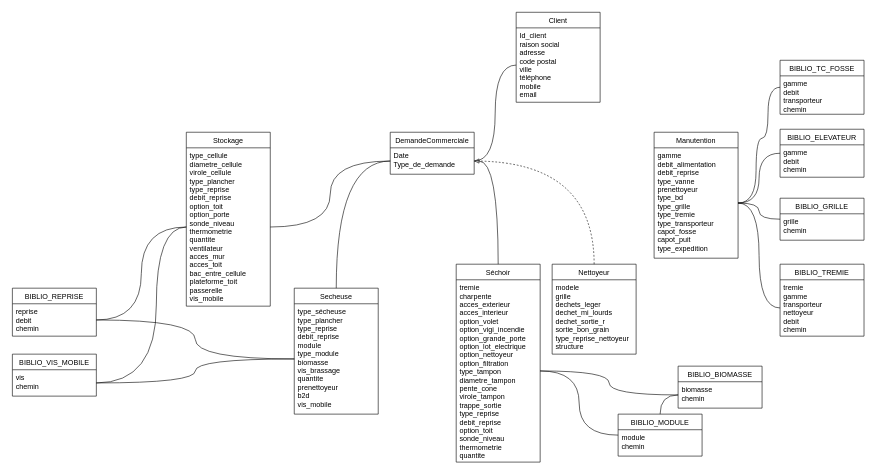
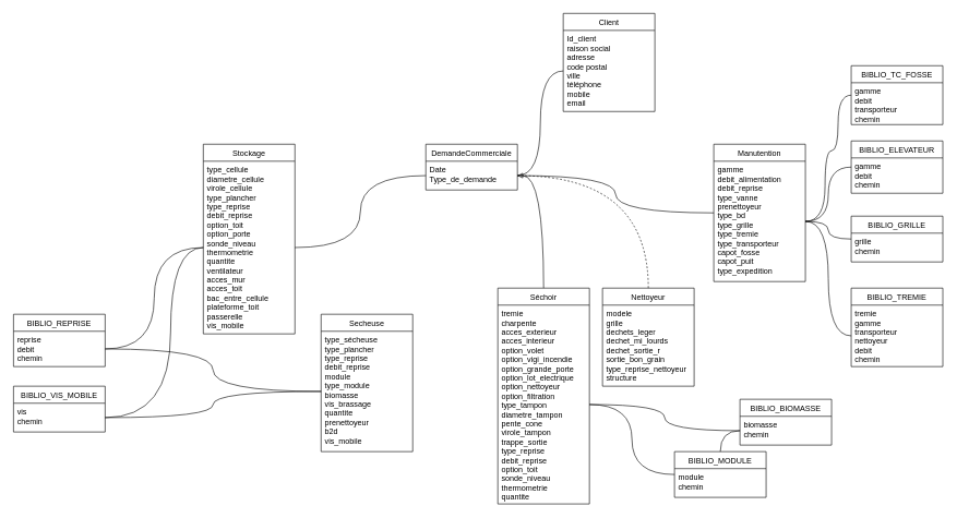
  <mxCell id="0" />
  <mxCell id="1" parent="0" />
  <mxCell id="2" style="edgeStyle=orthogonalEdgeStyle;curved=1;html=1;entryX=0;entryY=0.5;entryDx=0;entryDy=0;endArrow=none;endFill=0;exitX=1;exitY=0.5;exitDx=0;exitDy=0;" edge="1" parent="1" source="4" target="11"><mxGeometry relative="1" as="geometry" /></mxCell>
  <mxCell id="3" value="DemandeCommerciale" style="swimlane;fontStyle=0;childLayout=stackLayout;horizontal=1;startSize=26;fillColor=none;horizontalStack=0;resizeParent=1;resizeParentMax=0;resizeLast=0;collapsible=1;marginBottom=0;" vertex="1" parent="1"><mxGeometry x="650" y="220" width="140" height="70" as="geometry" /></mxCell>
  <mxCell id="4" value="Date&#10;Type_de_demande" style="text;strokeColor=none;fillColor=none;align=left;verticalAlign=top;spacingLeft=4;spacingRight=4;overflow=hidden;rotatable=0;points=[[0,0.5],[1,0.5]];portConstraint=eastwest;" vertex="1" parent="3"><mxGeometry y="26" width="140" height="44" as="geometry" /></mxCell>
  <mxCell id="5" value="Stockage" style="swimlane;fontStyle=0;childLayout=stackLayout;horizontal=1;startSize=26;fillColor=none;horizontalStack=0;resizeParent=1;resizeParentMax=0;resizeLast=0;collapsible=1;marginBottom=0;" vertex="1" parent="1"><mxGeometry x="310" y="220" width="140" height="290" as="geometry" /></mxCell>
  <mxCell id="6" value="type_cellule&#10;diametre_cellule&#10;virole_cellule&#10;type_plancher&#10;type_reprise&#10;debit_reprise&#10;option_toit&#10;option_porte&#10;sonde_niveau&#10;thermometrie&#10;quantite&#10;ventilateur&#10;acces_mur&#10;acces_toit&#10;bac_entre_cellule&#10;plateforme_toit&#10;passerelle&#10;vis_mobile" style="text;strokeColor=none;fillColor=none;align=left;verticalAlign=top;spacingLeft=4;spacingRight=4;overflow=hidden;rotatable=0;points=[[0,0.5],[1,0.5]];portConstraint=eastwest;" vertex="1" parent="5"><mxGeometry y="26" width="140" height="264" as="geometry" /></mxCell>
- <mxCell id="7" style="edgeStyle=orthogonalEdgeStyle;curved=1;html=1;entryX=0;entryY=0.5;entryDx=0;entryDy=0;endArrow=none;endFill=0;" edge="1" parent="1" source="8" target="4"><mxGeometry relative="1" as="geometry" /></mxCell>
  <mxCell id="8" value="Secheuse" style="swimlane;fontStyle=0;childLayout=stackLayout;horizontal=1;startSize=26;fillColor=none;horizontalStack=0;resizeParent=1;resizeParentMax=0;resizeLast=0;collapsible=1;marginBottom=0;" vertex="1" parent="1"><mxGeometry x="490" y="480" width="140" height="210" as="geometry" /></mxCell>
  <mxCell id="9" value="type_sécheuse&#10;type_plancher&#10;type_reprise&#10;debit_reprise&#10;module&#10;type_module&#10;biomasse&#10;vis_brassage&#10;quantite&#10;prenettoyeur&#10;b2d&#10;vis_mobile" style="text;strokeColor=none;fillColor=none;align=left;verticalAlign=top;spacingLeft=4;spacingRight=4;overflow=hidden;rotatable=0;points=[[0,0.5],[1,0.5]];portConstraint=eastwest;" vertex="1" parent="8"><mxGeometry y="26" width="140" height="184" as="geometry" /></mxCell>
  <mxCell id="10" value="Client" style="swimlane;fontStyle=0;childLayout=stackLayout;horizontal=1;startSize=26;fillColor=none;horizontalStack=0;resizeParent=1;resizeParentMax=0;resizeLast=0;collapsible=1;marginBottom=0;" vertex="1" parent="1"><mxGeometry x="860" y="20" width="140" height="150" as="geometry" /></mxCell>
  <mxCell id="11" value="Id_client&#10;raison social&#10;adresse&#10;code postal&#10;ville&#10;téléphone&#10;mobile&#10;email" style="text;strokeColor=none;fillColor=none;align=left;verticalAlign=top;spacingLeft=4;spacingRight=4;overflow=hidden;rotatable=0;points=[[0,0.5],[1,0.5]];portConstraint=eastwest;" vertex="1" parent="10"><mxGeometry y="26" width="140" height="124" as="geometry" /></mxCell>
  <mxCell id="12" style="edgeStyle=orthogonalEdgeStyle;curved=1;html=1;entryX=1;entryY=0.5;entryDx=0;entryDy=0;endArrow=block;endFill=0;" edge="1" parent="1" source="13" target="4"><mxGeometry relative="1" as="geometry" /></mxCell>
  <mxCell id="13" value="Séchoir" style="swimlane;fontStyle=0;childLayout=stackLayout;horizontal=1;startSize=26;fillColor=none;horizontalStack=0;resizeParent=1;resizeParentMax=0;resizeLast=0;collapsible=1;marginBottom=0;" vertex="1" parent="1"><mxGeometry x="760" y="440" width="140" height="330" as="geometry" /></mxCell>
  <mxCell id="14" value="tremie&#10;charpente&#10;acces_exterieur&#10;acces_interieur&#10;option_volet&#10;option_vigi_incendie&#10;option_grande_porte&#10;option_lot_electrique&#10;option_nettoyeur&#10;option_filtration&#10;type_tampon&#10;diametre_tampon&#10;pente_cone&#10;virole_tampon&#10;trappe_sortie&#10;type_reprise&#10;debit_reprise&#10;option_toit&#10;sonde_niveau&#10;thermometrie&#10;quantite&#10;" style="text;strokeColor=none;fillColor=none;align=left;verticalAlign=top;spacingLeft=4;spacingRight=4;overflow=hidden;rotatable=0;points=[[0,0.5],[1,0.5]];portConstraint=eastwest;" vertex="1" parent="13"><mxGeometry y="26" width="140" height="304" as="geometry" /></mxCell>
  <mxCell id="15" style="edgeStyle=orthogonalEdgeStyle;curved=1;html=1;entryX=1;entryY=0.5;entryDx=0;entryDy=0;endArrow=none;endFill=0;dashed=1;" edge="1" parent="1" source="16" target="4"><mxGeometry relative="1" as="geometry" /></mxCell>
  <mxCell id="16" value="Nettoyeur" style="swimlane;fontStyle=0;childLayout=stackLayout;horizontal=1;startSize=26;fillColor=none;horizontalStack=0;resizeParent=1;resizeParentMax=0;resizeLast=0;collapsible=1;marginBottom=0;" vertex="1" parent="1"><mxGeometry x="920" y="440" width="140" height="150" as="geometry" /></mxCell>
  <mxCell id="17" value="modele&#10;grille&#10;dechets_leger&#10;dechet_mi_lourds&#10;dechet_sortie_r&#10;sortie_bon_grain&#10;type_reprise_nettoyeur&#10;structure" style="text;strokeColor=none;fillColor=none;align=left;verticalAlign=top;spacingLeft=4;spacingRight=4;overflow=hidden;rotatable=0;points=[[0,0.5],[1,0.5]];portConstraint=eastwest;" vertex="1" parent="16"><mxGeometry y="26" width="140" height="124" as="geometry" /></mxCell>
+ <mxCell id="18" style="edgeStyle=orthogonalEdgeStyle;curved=1;html=1;entryX=1;entryY=0.5;entryDx=0;entryDy=0;endArrow=none;endFill=0;" edge="1" parent="1" source="19" target="4"><mxGeometry relative="1" as="geometry" /></mxCell>
  <mxCell id="19" value="Manutention" style="swimlane;fontStyle=0;childLayout=stackLayout;horizontal=1;startSize=26;fillColor=none;horizontalStack=0;resizeParent=1;resizeParentMax=0;resizeLast=0;collapsible=1;marginBottom=0;" vertex="1" parent="1"><mxGeometry x="1090" y="220" width="140" height="210" as="geometry" /></mxCell>
  <mxCell id="20" value="gamme&#10;debit_alimentation&#10;debit_reprise&#10;type_vanne&#10;prenettoyeur&#10;type_bd&#10;type_grille&#10;type_tremie&#10;type_transporteur&#10;capot_fosse&#10;capot_puit&#10;type_expedition" style="text;strokeColor=none;fillColor=none;align=left;verticalAlign=top;spacingLeft=4;spacingRight=4;overflow=hidden;rotatable=0;points=[[0,0.5],[1,0.5]];portConstraint=eastwest;" vertex="1" parent="19"><mxGeometry y="26" width="140" height="184" as="geometry" /></mxCell>
  <mxCell id="21" style="edgeStyle=orthogonalEdgeStyle;html=1;entryX=0;entryY=0.5;entryDx=0;entryDy=0;curved=1;endArrow=none;endFill=0;" edge="1" parent="1" source="6" target="4"><mxGeometry relative="1" as="geometry" /></mxCell>
  <mxCell id="22" style="edgeStyle=orthogonalEdgeStyle;curved=1;html=1;entryX=0;entryY=0.5;entryDx=0;entryDy=0;endArrow=none;endFill=0;exitX=1;exitY=0.5;exitDx=0;exitDy=0;" edge="1" parent="1" source="24" target="9"><mxGeometry relative="1" as="geometry" /></mxCell>
  <mxCell id="23" value="BIBLIO_VIS_MOBILE" style="swimlane;fontStyle=0;childLayout=stackLayout;horizontal=1;startSize=26;fillColor=none;horizontalStack=0;resizeParent=1;resizeParentMax=0;resizeLast=0;collapsible=1;marginBottom=0;" vertex="1" parent="1"><mxGeometry x="20" y="590" width="140" height="70" as="geometry" /></mxCell>
  <mxCell id="24" value="vis&#10;chemin" style="text;strokeColor=none;fillColor=none;align=left;verticalAlign=top;spacingLeft=4;spacingRight=4;overflow=hidden;rotatable=0;points=[[0,0.5],[1,0.5]];portConstraint=eastwest;" vertex="1" parent="23"><mxGeometry y="26" width="140" height="44" as="geometry" /></mxCell>
  <mxCell id="25" style="edgeStyle=orthogonalEdgeStyle;curved=1;html=1;entryX=1;entryY=0.5;entryDx=0;entryDy=0;endArrow=none;endFill=0;" edge="1" parent="1" source="26" target="20"><mxGeometry relative="1" as="geometry" /></mxCell>
  <mxCell id="26" value="BIBLIO_ELEVATEUR" style="swimlane;fontStyle=0;childLayout=stackLayout;horizontal=1;startSize=26;fillColor=none;horizontalStack=0;resizeParent=1;resizeParentMax=0;resizeLast=0;collapsible=1;marginBottom=0;" vertex="1" parent="1"><mxGeometry x="1300" y="215" width="140" height="80" as="geometry" /></mxCell>
  <mxCell id="27" value="gamme&#10;debit&#10;chemin" style="text;strokeColor=none;fillColor=none;align=left;verticalAlign=top;spacingLeft=4;spacingRight=4;overflow=hidden;rotatable=0;points=[[0,0.5],[1,0.5]];portConstraint=eastwest;" vertex="1" parent="26"><mxGeometry y="26" width="140" height="54" as="geometry" /></mxCell>
  <mxCell id="28" style="edgeStyle=orthogonalEdgeStyle;curved=1;html=1;entryX=1;entryY=0.5;entryDx=0;entryDy=0;endArrow=none;endFill=0;" edge="1" parent="1" source="29" target="20"><mxGeometry relative="1" as="geometry" /></mxCell>
  <mxCell id="29" value="BIBLIO_GRILLE" style="swimlane;fontStyle=0;childLayout=stackLayout;horizontal=1;startSize=26;fillColor=none;horizontalStack=0;resizeParent=1;resizeParentMax=0;resizeLast=0;collapsible=1;marginBottom=0;" vertex="1" parent="1"><mxGeometry x="1300" y="330" width="140" height="70" as="geometry" /></mxCell>
  <mxCell id="30" value="grille&#10;chemin" style="text;strokeColor=none;fillColor=none;align=left;verticalAlign=top;spacingLeft=4;spacingRight=4;overflow=hidden;rotatable=0;points=[[0,0.5],[1,0.5]];portConstraint=eastwest;" vertex="1" parent="29"><mxGeometry y="26" width="140" height="44" as="geometry" /></mxCell>
  <mxCell id="31" style="edgeStyle=orthogonalEdgeStyle;curved=1;html=1;entryX=1;entryY=0.5;entryDx=0;entryDy=0;endArrow=none;endFill=0;" edge="1" parent="1" source="32" target="14"><mxGeometry relative="1" as="geometry" /></mxCell>
  <mxCell id="32" value="BIBLIO_MODULE" style="swimlane;fontStyle=0;childLayout=stackLayout;horizontal=1;startSize=26;fillColor=none;horizontalStack=0;resizeParent=1;resizeParentMax=0;resizeLast=0;collapsible=1;marginBottom=0;" vertex="1" parent="1"><mxGeometry x="1030" y="690" width="140" height="70" as="geometry" /></mxCell>
  <mxCell id="33" value="module&#10;chemin" style="text;strokeColor=none;fillColor=none;align=left;verticalAlign=top;spacingLeft=4;spacingRight=4;overflow=hidden;rotatable=0;points=[[0,0.5],[1,0.5]];portConstraint=eastwest;" vertex="1" parent="32"><mxGeometry y="26" width="140" height="44" as="geometry" /></mxCell>
  <mxCell id="34" style="edgeStyle=orthogonalEdgeStyle;curved=1;html=1;entryX=1;entryY=0.5;entryDx=0;entryDy=0;endArrow=none;endFill=0;exitX=0;exitY=0.5;exitDx=0;exitDy=0;" edge="1" parent="1" source="36" target="14"><mxGeometry relative="1" as="geometry" /></mxCell>
  <mxCell id="35" value="BIBLIO_BIOMASSE" style="swimlane;fontStyle=0;childLayout=stackLayout;horizontal=1;startSize=26;fillColor=none;horizontalStack=0;resizeParent=1;resizeParentMax=0;resizeLast=0;collapsible=1;marginBottom=0;" vertex="1" parent="1"><mxGeometry x="1130" y="610" width="140" height="70" as="geometry" /></mxCell>
  <mxCell id="36" value="biomasse&#10;chemin" style="text;strokeColor=none;fillColor=none;align=left;verticalAlign=top;spacingLeft=4;spacingRight=4;overflow=hidden;rotatable=0;points=[[0,0.5],[1,0.5]];portConstraint=eastwest;" vertex="1" parent="35"><mxGeometry y="26" width="140" height="44" as="geometry" /></mxCell>
  <mxCell id="37" style="edgeStyle=orthogonalEdgeStyle;curved=1;html=1;entryX=0.5;entryY=0;entryDx=0;entryDy=0;endArrow=none;endFill=0;" edge="1" parent="1" source="36" target="32"><mxGeometry relative="1" as="geometry" /></mxCell>
  <mxCell id="38" value="BIBLIO_REPRISE" style="swimlane;fontStyle=0;childLayout=stackLayout;horizontal=1;startSize=26;fillColor=none;horizontalStack=0;resizeParent=1;resizeParentMax=0;resizeLast=0;collapsible=1;marginBottom=0;" vertex="1" parent="1"><mxGeometry x="20" y="480" width="140" height="80" as="geometry" /></mxCell>
  <mxCell id="39" value="reprise&#10;debit&#10;chemin" style="text;strokeColor=none;fillColor=none;align=left;verticalAlign=top;spacingLeft=4;spacingRight=4;overflow=hidden;rotatable=0;points=[[0,0.5],[1,0.5]];portConstraint=eastwest;" vertex="1" parent="38"><mxGeometry y="26" width="140" height="54" as="geometry" /></mxCell>
  <mxCell id="40" style="edgeStyle=orthogonalEdgeStyle;curved=1;html=1;entryX=0;entryY=0.5;entryDx=0;entryDy=0;endArrow=none;endFill=0;" edge="1" parent="1" source="39" target="6"><mxGeometry relative="1" as="geometry" /></mxCell>
  <mxCell id="41" style="edgeStyle=orthogonalEdgeStyle;curved=1;html=1;entryX=0;entryY=0.5;entryDx=0;entryDy=0;endArrow=none;endFill=0;" edge="1" parent="1" source="39" target="9"><mxGeometry relative="1" as="geometry" /></mxCell>
  <mxCell id="42" style="edgeStyle=orthogonalEdgeStyle;curved=1;html=1;entryX=0;entryY=0.5;entryDx=0;entryDy=0;endArrow=none;endFill=0;" edge="1" parent="1" source="24" target="6"><mxGeometry relative="1" as="geometry"><Array as="points"><mxPoint x="260" y="638" /><mxPoint x="260" y="378" /></Array></mxGeometry></mxCell>
  <mxCell id="43" style="edgeStyle=orthogonalEdgeStyle;curved=1;html=1;entryX=1;entryY=0.5;entryDx=0;entryDy=0;endArrow=none;endFill=0;" edge="1" parent="1" source="44" target="20"><mxGeometry relative="1" as="geometry"><Array as="points"><mxPoint x="1280" y="145" /><mxPoint x="1280" y="230" /><mxPoint x="1260" y="230" /><mxPoint x="1260" y="338" /></Array></mxGeometry></mxCell>
  <mxCell id="44" value="BIBLIO_TC_FOSSE" style="swimlane;fontStyle=0;childLayout=stackLayout;horizontal=1;startSize=26;fillColor=none;horizontalStack=0;resizeParent=1;resizeParentMax=0;resizeLast=0;collapsible=1;marginBottom=0;" vertex="1" parent="1"><mxGeometry x="1300" y="100" width="140" height="90" as="geometry" /></mxCell>
  <mxCell id="45" value="gamme&#10;debit&#10;transporteur&#10;chemin" style="text;strokeColor=none;fillColor=none;align=left;verticalAlign=top;spacingLeft=4;spacingRight=4;overflow=hidden;rotatable=0;points=[[0,0.5],[1,0.5]];portConstraint=eastwest;" vertex="1" parent="44"><mxGeometry y="26" width="140" height="64" as="geometry" /></mxCell>
  <mxCell id="46" value="BIBLIO_TREMIE" style="swimlane;fontStyle=0;childLayout=stackLayout;horizontal=1;startSize=26;fillColor=none;horizontalStack=0;resizeParent=1;resizeParentMax=0;resizeLast=0;collapsible=1;marginBottom=0;" vertex="1" parent="1"><mxGeometry x="1300" y="440" width="140" height="120" as="geometry" /></mxCell>
  <mxCell id="47" value="tremie&#10;gamme&#10;transporteur&#10;nettoyeur&#10;debit&#10;chemin" style="text;strokeColor=none;fillColor=none;align=left;verticalAlign=top;spacingLeft=4;spacingRight=4;overflow=hidden;rotatable=0;points=[[0,0.5],[1,0.5]];portConstraint=eastwest;" vertex="1" parent="46"><mxGeometry y="26" width="140" height="94" as="geometry" /></mxCell>
  <mxCell id="48" style="edgeStyle=orthogonalEdgeStyle;curved=1;html=1;entryX=1;entryY=0.5;entryDx=0;entryDy=0;endArrow=none;endFill=0;" edge="1" parent="1" source="47" target="20"><mxGeometry relative="1" as="geometry" /></mxCell>
